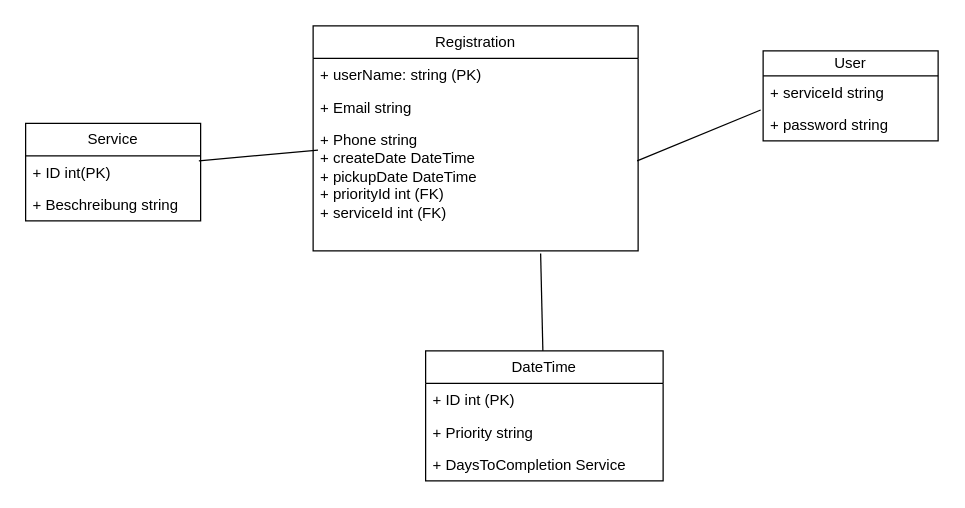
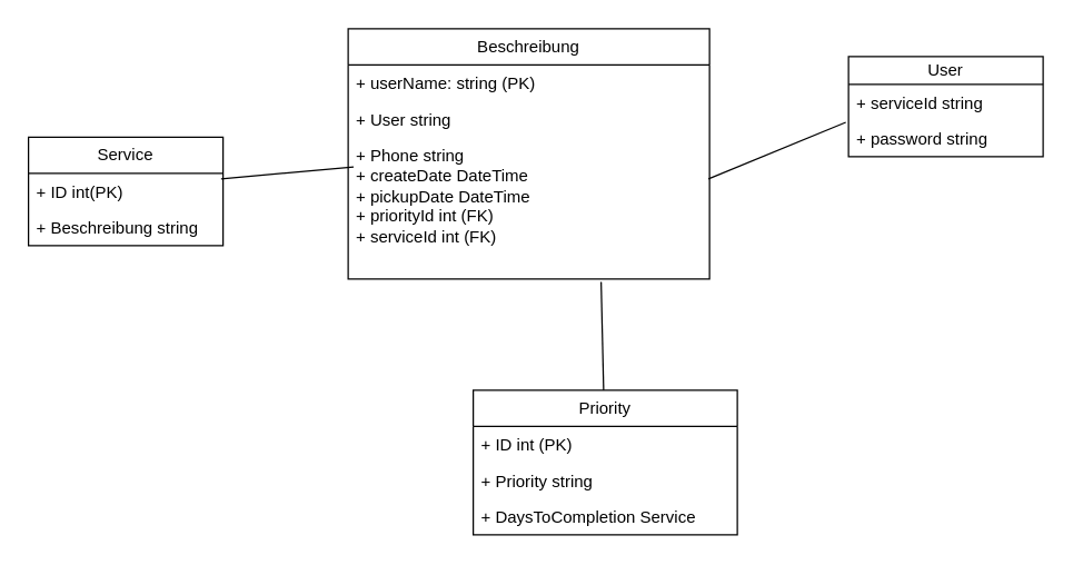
  <mxCell id="0" />
  <mxCell id="1" parent="0" />
- <mxCell id="2" value="Registration" style="swimlane;fontStyle=0;childLayout=stackLayout;horizontal=1;startSize=26;fillColor=none;horizontalStack=0;resizeParent=1;resizeParentMax=0;resizeLast=0;collapsible=1;marginBottom=0;whiteSpace=wrap;html=1;" parent="1" vertex="1"><mxGeometry x="250" y="20" width="260" height="180" as="geometry" /></mxCell>
+ <mxCell id="2" value="Beschreibung" style="swimlane;fontStyle=0;childLayout=stackLayout;horizontal=1;startSize=26;fillColor=none;horizontalStack=0;resizeParent=1;resizeParentMax=0;resizeLast=0;collapsible=1;marginBottom=0;whiteSpace=wrap;html=1;" parent="1" vertex="1"><mxGeometry x="250" y="20" width="260" height="180" as="geometry" /></mxCell>
  <mxCell id="3" value="+ userName: string (PK)" style="text;strokeColor=none;fillColor=none;align=left;verticalAlign=top;spacingLeft=4;spacingRight=4;overflow=hidden;rotatable=0;points=[[0,0.5],[1,0.5]];portConstraint=eastwest;whiteSpace=wrap;html=1;" parent="2" vertex="1"><mxGeometry y="26" width="260" height="26" as="geometry" /></mxCell>
- <mxCell id="4" value="+ Email string" style="text;strokeColor=none;fillColor=none;align=left;verticalAlign=top;spacingLeft=4;spacingRight=4;overflow=hidden;rotatable=0;points=[[0,0.5],[1,0.5]];portConstraint=eastwest;whiteSpace=wrap;html=1;" parent="2" vertex="1"><mxGeometry y="52" width="260" height="26" as="geometry" /></mxCell>
+ <mxCell id="4" value="+ User string" style="text;strokeColor=none;fillColor=none;align=left;verticalAlign=top;spacingLeft=4;spacingRight=4;overflow=hidden;rotatable=0;points=[[0,0.5],[1,0.5]];portConstraint=eastwest;whiteSpace=wrap;html=1;" parent="2" vertex="1"><mxGeometry y="52" width="260" height="26" as="geometry" /></mxCell>
  <mxCell id="5" value="+ Phone string&lt;br&gt;+ createDate DateTime&lt;br&gt;+&amp;nbsp;pickupDate DateTime&lt;br&gt;+&amp;nbsp;priorityId int (FK)&lt;br&gt;+ serviceId int (FK)" style="text;strokeColor=none;fillColor=none;align=left;verticalAlign=top;spacingLeft=4;spacingRight=4;overflow=hidden;rotatable=0;points=[[0,0.5],[1,0.5]];portConstraint=eastwest;whiteSpace=wrap;html=1;" parent="2" vertex="1"><mxGeometry y="78" width="260" height="102" as="geometry" /></mxCell>
  <mxCell id="6" value="User" style="swimlane;fontStyle=0;childLayout=stackLayout;horizontal=1;startSize=20;fillColor=none;horizontalStack=0;resizeParent=1;resizeParentMax=0;resizeLast=0;collapsible=1;marginBottom=0;whiteSpace=wrap;html=1;" parent="1" vertex="1"><mxGeometry x="610" y="40" width="140" height="72" as="geometry" /></mxCell>
  <mxCell id="7" value="+ serviceId string" style="text;strokeColor=none;fillColor=none;align=left;verticalAlign=top;spacingLeft=4;spacingRight=4;overflow=hidden;rotatable=0;points=[[0,0.5],[1,0.5]];portConstraint=eastwest;whiteSpace=wrap;html=1;" parent="6" vertex="1"><mxGeometry y="20" width="140" height="26" as="geometry" /></mxCell>
  <mxCell id="8" value="+ password string" style="text;strokeColor=none;fillColor=none;align=left;verticalAlign=top;spacingLeft=4;spacingRight=4;overflow=hidden;rotatable=0;points=[[0,0.5],[1,0.5]];portConstraint=eastwest;whiteSpace=wrap;html=1;" parent="6" vertex="1"><mxGeometry y="46" width="140" height="26" as="geometry" /></mxCell>
- <mxCell id="9" value="DateTime" style="swimlane;fontStyle=0;childLayout=stackLayout;horizontal=1;startSize=26;fillColor=none;horizontalStack=0;resizeParent=1;resizeParentMax=0;resizeLast=0;collapsible=1;marginBottom=0;whiteSpace=wrap;html=1;" parent="1" vertex="1"><mxGeometry x="340" y="280" width="190" height="104" as="geometry" /></mxCell>
+ <mxCell id="9" value="Priority" style="swimlane;fontStyle=0;childLayout=stackLayout;horizontal=1;startSize=26;fillColor=none;horizontalStack=0;resizeParent=1;resizeParentMax=0;resizeLast=0;collapsible=1;marginBottom=0;whiteSpace=wrap;html=1;" parent="1" vertex="1"><mxGeometry x="340" y="280" width="190" height="104" as="geometry" /></mxCell>
  <mxCell id="10" value="+ ID int (PK)" style="text;strokeColor=none;fillColor=none;align=left;verticalAlign=top;spacingLeft=4;spacingRight=4;overflow=hidden;rotatable=0;points=[[0,0.5],[1,0.5]];portConstraint=eastwest;whiteSpace=wrap;html=1;" parent="9" vertex="1"><mxGeometry y="26" width="190" height="26" as="geometry" /></mxCell>
  <mxCell id="11" value="+&amp;nbsp;Priority string" style="text;strokeColor=none;fillColor=none;align=left;verticalAlign=top;spacingLeft=4;spacingRight=4;overflow=hidden;rotatable=0;points=[[0,0.5],[1,0.5]];portConstraint=eastwest;whiteSpace=wrap;html=1;" parent="9" vertex="1"><mxGeometry y="52" width="190" height="26" as="geometry" /></mxCell>
  <mxCell id="12" value="+&amp;nbsp;DaysToCompletion Service" style="text;strokeColor=none;fillColor=none;align=left;verticalAlign=top;spacingLeft=4;spacingRight=4;overflow=hidden;rotatable=0;points=[[0,0.5],[1,0.5]];portConstraint=eastwest;whiteSpace=wrap;html=1;" parent="9" vertex="1"><mxGeometry y="78" width="190" height="26" as="geometry" /></mxCell>
  <mxCell id="13" value="Service" style="swimlane;fontStyle=0;childLayout=stackLayout;horizontal=1;startSize=26;fillColor=none;horizontalStack=0;resizeParent=1;resizeParentMax=0;resizeLast=0;collapsible=1;marginBottom=0;whiteSpace=wrap;html=1;" vertex="1" parent="1"><mxGeometry x="20" y="98" width="140" height="78" as="geometry" /></mxCell>
  <mxCell id="14" value="+ ID int(PK)" style="text;strokeColor=none;fillColor=none;align=left;verticalAlign=top;spacingLeft=4;spacingRight=4;overflow=hidden;rotatable=0;points=[[0,0.5],[1,0.5]];portConstraint=eastwest;whiteSpace=wrap;html=1;" vertex="1" parent="13"><mxGeometry y="26" width="140" height="26" as="geometry" /></mxCell>
  <mxCell id="15" value="+ Beschreibung string" style="text;strokeColor=none;fillColor=none;align=left;verticalAlign=top;spacingLeft=4;spacingRight=4;overflow=hidden;rotatable=0;points=[[0,0.5],[1,0.5]];portConstraint=eastwest;whiteSpace=wrap;html=1;" vertex="1" parent="13"><mxGeometry y="52" width="140" height="26" as="geometry" /></mxCell>
  <mxCell id="16" value="" style="endArrow=none;html=1;rounded=0;entryX=0.015;entryY=0.209;entryDx=0;entryDy=0;entryPerimeter=0;exitX=0.99;exitY=0.154;exitDx=0;exitDy=0;exitPerimeter=0;" edge="1" parent="1" source="14" target="5"><mxGeometry width="50" height="50" relative="1" as="geometry"><mxPoint x="340" y="220" as="sourcePoint" /><mxPoint x="390" y="170" as="targetPoint" /></mxGeometry></mxCell>
  <mxCell id="17" value="" style="endArrow=none;html=1;rounded=0;exitX=0.7;exitY=1.02;exitDx=0;exitDy=0;exitPerimeter=0;" edge="1" parent="1" source="5" target="9"><mxGeometry width="50" height="50" relative="1" as="geometry"><mxPoint x="380" y="230" as="sourcePoint" /><mxPoint x="430" y="180" as="targetPoint" /></mxGeometry></mxCell>
  <mxCell id="18" value="" style="endArrow=none;html=1;rounded=0;exitX=0.997;exitY=0.294;exitDx=0;exitDy=0;exitPerimeter=0;entryX=-0.014;entryY=0.051;entryDx=0;entryDy=0;entryPerimeter=0;" edge="1" parent="1" source="5" target="8"><mxGeometry width="50" height="50" relative="1" as="geometry"><mxPoint x="620" y="220" as="sourcePoint" /><mxPoint x="670" y="170" as="targetPoint" /></mxGeometry></mxCell>
